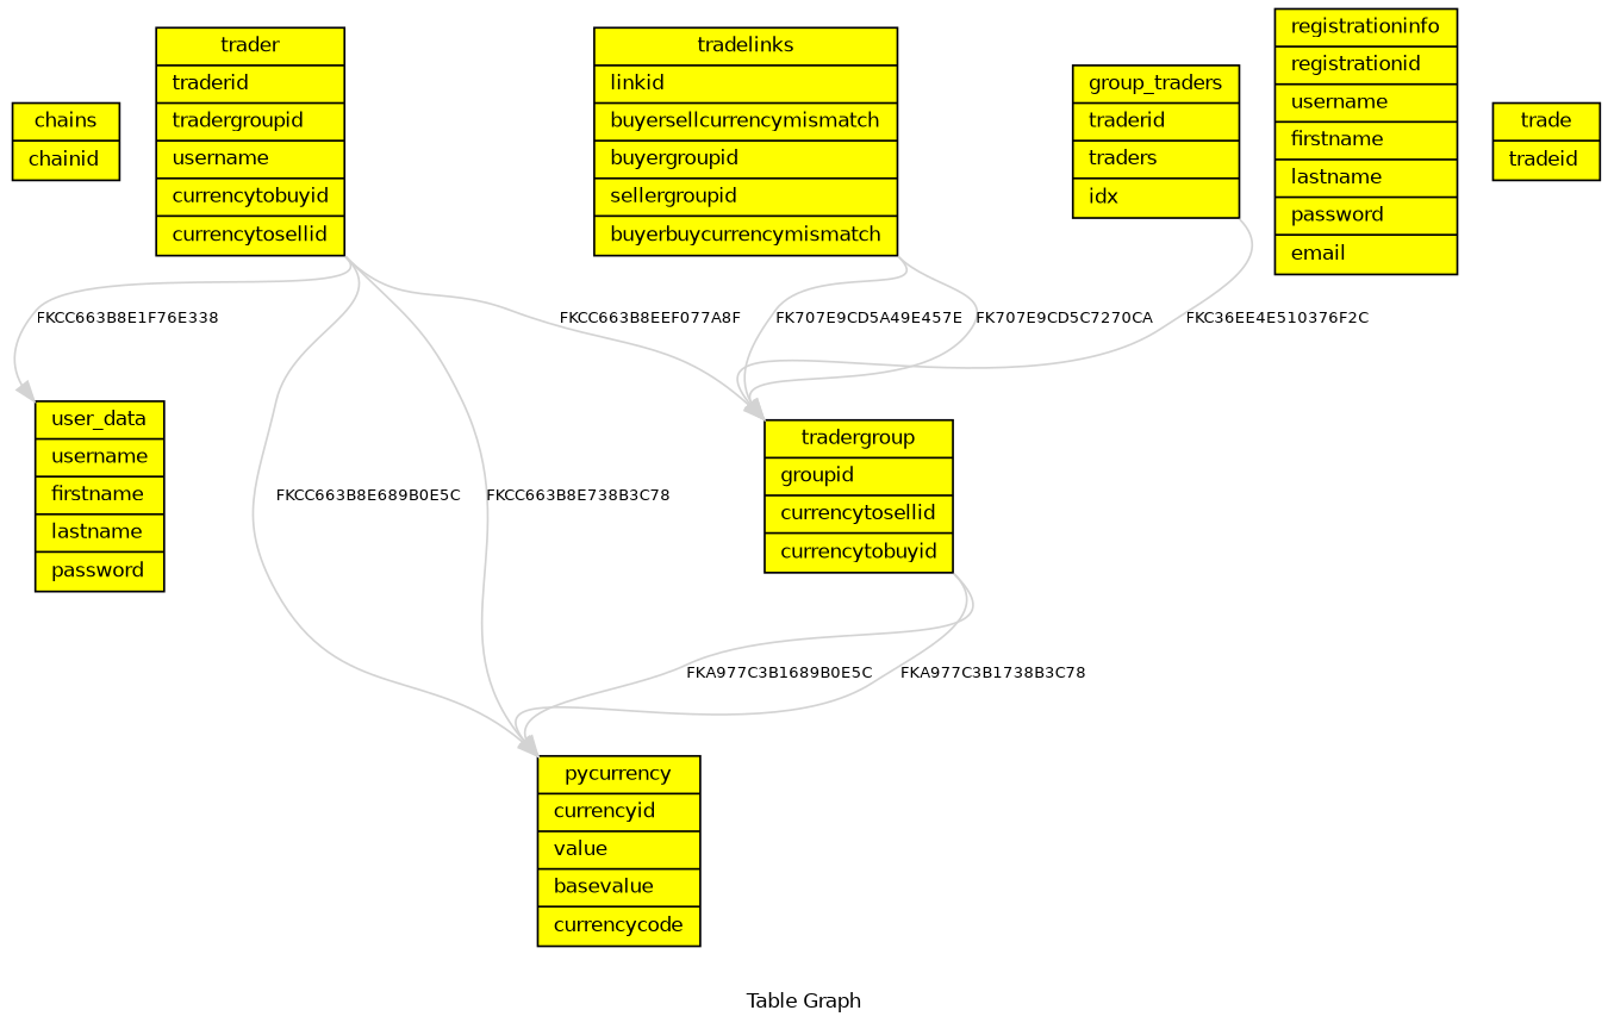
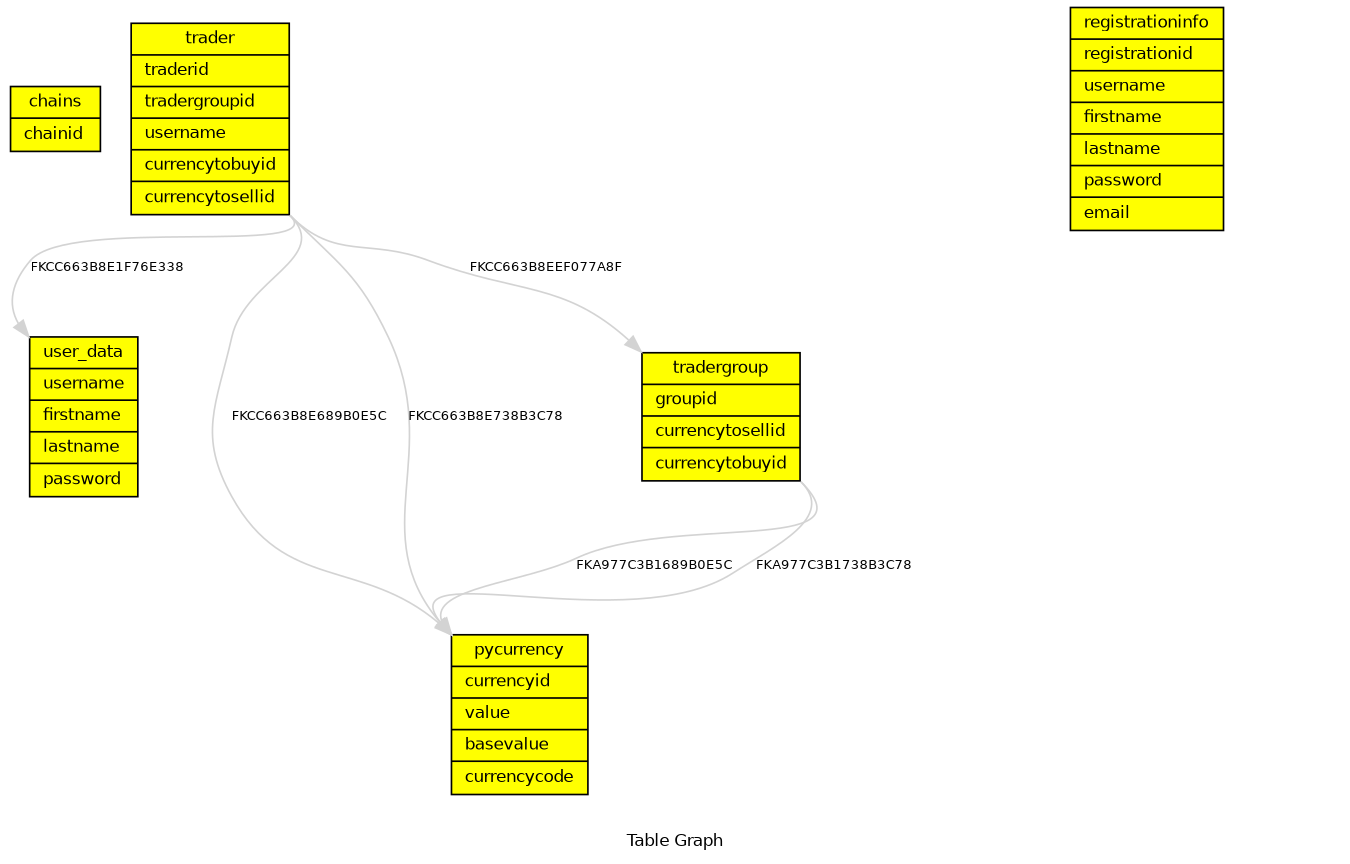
  digraph {
    bgcolor=white
    compound=true
    fontcolor=black
    fontname=Helvetica
    fontsize=10.0
    label="Table Graph"
    ranksep=equally
    node [fillcolor=yellow fontcolor=black fontname=Helvetica fontsize=10.0 shape=record style="solid,filled"]
    edge [color=lightgrey fontcolor=black fontname=Helvetica fontsize=8.0 headport=nw labelangle=-25.0 labeldistance=1.5 tailport=se]
    n1 [label="{ chains| <chainid>chainid\l }"]
-   n2 [label="{ group_traders| <traderid>traderid\l | <traders>traders\l | <idx>idx\l }"]
    n3 [label="{ tradergroup| <groupid>groupid\l | <currencytosellid>currencytosellid\l | <currencytobuyid>currencytobuyid\l }"]
    n4 [label="{ pycurrency| <currencyid>currencyid\l | <value>value\l | <basevalue>basevalue\l | <currencycode>currencycode\l }"]
    n5 [label="{ registrationinfo| <registrationid>registrationid\l | <username>username\l | <firstname>firstname\l | <lastname>lastname\l | <password>password\l | <email>email\l }"]
-   n6 [label="{ trade| <tradeid>tradeid\l }"]
-   n7 [label="{ tradelinks| <linkid>linkid\l | <buyersellcurrencymismatch>buyersellcurrencymismatch\l | <buyergroupid>buyergroupid\l | <sellergroupid>sellergroupid\l | <buyerbuycurrencymismatch>buyerbuycurrencymismatch\l }"]
    n8 [label="{ trader| <traderid>traderid\l | <tradergroupid>tradergroupid\l | <username>username\l | <currencytobuyid>currencytobuyid\l | <currencytosellid>currencytosellid\l }"]
    n9 [label="{ user_data| <username>username\l | <firstname>firstname\l | <lastname>lastname\l | <password>password\l }"]
-   n2 -> n3 [label=FKC36EE4E510376F2C]
    n3 -> n4 [label=FKA977C3B1689B0E5C]
    n3 -> n4 [label=FKA977C3B1738B3C78]
-   n7 -> n3 [label=FK707E9CD5C7270CA]
-   n7 -> n3 [label=FK707E9CD5A49E457E]
    n8 -> n3 [label=FKCC663B8EEF077A8F]
    n8 -> n4 [label=FKCC663B8E689B0E5C]
    n8 -> n4 [label=FKCC663B8E738B3C78]
    n8 -> n9 [label=FKCC663B8E1F76E338]
  }
